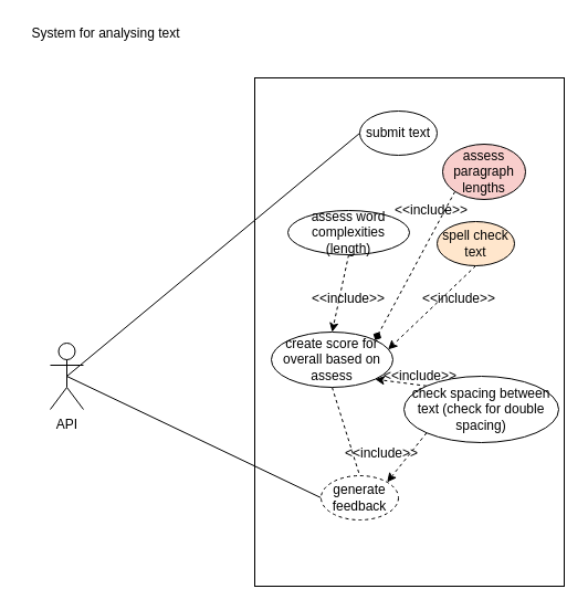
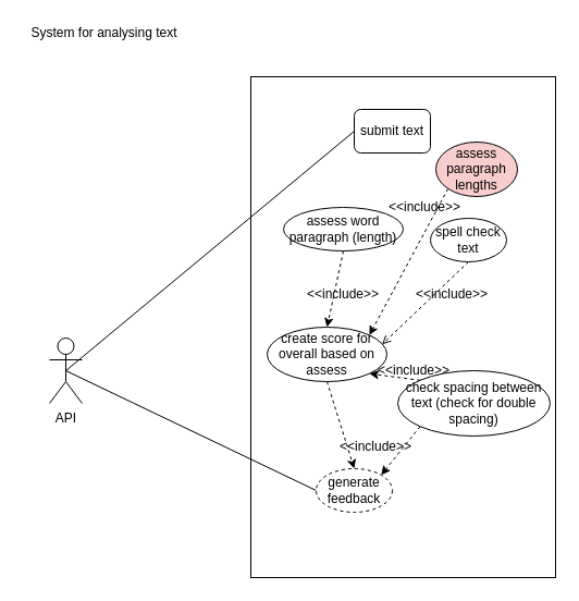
  <mxCell id="0" />
  <mxCell id="1" parent="0" />
  <mxCell id="2" value="" style="rounded=0;whiteSpace=wrap;html=1;" parent="1" vertex="1"><mxGeometry x="230" y="70" width="280" height="460" as="geometry" /></mxCell>
  <mxCell id="3" style="rounded=0;orthogonalLoop=1;jettySize=auto;html=1;exitX=0.5;exitY=0.5;exitDx=0;exitDy=0;exitPerimeter=0;entryX=0;entryY=0.5;entryDx=0;entryDy=0;endArrow=none;endFill=0;" parent="1" source="5" target="6" edge="1"><mxGeometry relative="1" as="geometry" /></mxCell>
  <mxCell id="4" style="edgeStyle=none;rounded=0;orthogonalLoop=1;jettySize=auto;html=1;exitX=0.5;exitY=0.5;exitDx=0;exitDy=0;exitPerimeter=0;entryX=0;entryY=0.5;entryDx=0;entryDy=0;endArrow=none;endFill=0;" parent="1" source="5" target="7" edge="1"><mxGeometry relative="1" as="geometry" /></mxCell>
  <mxCell id="5" value="API" style="shape=umlActor;verticalLabelPosition=bottom;verticalAlign=top;html=1;outlineConnect=0;" parent="1" vertex="1"><mxGeometry x="45" y="310" width="30" height="60" as="geometry" /></mxCell>
- <mxCell id="6" value="submit text" style="ellipse;whiteSpace=wrap;html=1;" parent="1" vertex="1"><mxGeometry x="325" y="100" width="70" height="40" as="geometry" /></mxCell>
+ <mxCell id="6" value="submit text" style="whiteSpace=wrap;html=1;rounded=1;" parent="1" vertex="1"><mxGeometry x="325" y="100" width="70" height="40" as="geometry" /></mxCell>
  <mxCell id="7" value="generate feedback" style="ellipse;whiteSpace=wrap;html=1;dashed=1;" parent="1" vertex="1"><mxGeometry x="290" y="430" width="70" height="40" as="geometry" /></mxCell>
  <mxCell id="8" style="edgeStyle=none;rounded=0;orthogonalLoop=1;jettySize=auto;html=1;exitX=0.5;exitY=1;exitDx=0;exitDy=0;entryX=0.5;entryY=0;entryDx=0;entryDy=0;dashed=1;endArrow=classic;endFill=1;" parent="1" source="9" target="11" edge="1"><mxGeometry relative="1" as="geometry" /></mxCell>
- <mxCell id="9" value="assess word complexities (length)" style="ellipse;whiteSpace=wrap;html=1;" parent="1" vertex="1"><mxGeometry x="260" y="190" width="110" height="40" as="geometry" /></mxCell>
- <mxCell id="10" style="edgeStyle=none;rounded=0;orthogonalLoop=1;jettySize=auto;html=1;exitX=0.5;exitY=1;exitDx=0;exitDy=0;entryX=0.5;entryY=0;entryDx=0;entryDy=0;endArrow=none;endFill=1;dashed=1;" parent="1" source="11" target="7" edge="1"><mxGeometry relative="1" as="geometry" /></mxCell>
+ <mxCell id="9" value="assess word paragraph (length)" style="ellipse;whiteSpace=wrap;html=1;" parent="1" vertex="1"><mxGeometry x="260" y="190" width="110" height="40" as="geometry" /></mxCell>
+ <mxCell id="10" style="edgeStyle=none;rounded=0;orthogonalLoop=1;jettySize=auto;html=1;exitX=0.5;exitY=1;exitDx=0;exitDy=0;entryX=0.5;entryY=0;entryDx=0;entryDy=0;endArrow=classic;endFill=1;dashed=1;" parent="1" source="11" target="7" edge="1"><mxGeometry relative="1" as="geometry" /></mxCell>
  <mxCell id="11" value="create score for overall based on assess" style="ellipse;whiteSpace=wrap;html=1;" parent="1" vertex="1"><mxGeometry x="245" y="300" width="110" height="50" as="geometry" /></mxCell>
  <mxCell id="12" value="&amp;lt;&amp;lt;include&amp;gt;&amp;gt;" style="text;html=1;strokeColor=none;fillColor=none;align=center;verticalAlign=middle;whiteSpace=wrap;rounded=0;" parent="1" vertex="1"><mxGeometry x="325" y="400" width="40" height="20" as="geometry" /></mxCell>
  <mxCell id="13" value="&amp;lt;&amp;lt;include&amp;gt;&amp;gt;" style="text;html=1;strokeColor=none;fillColor=none;align=center;verticalAlign=middle;whiteSpace=wrap;rounded=0;" parent="1" vertex="1"><mxGeometry x="295" y="260" width="40" height="20" as="geometry" /></mxCell>
  <mxCell id="14" style="edgeStyle=none;rounded=0;orthogonalLoop=1;jettySize=auto;html=1;exitX=0;exitY=1;exitDx=0;exitDy=0;entryX=1;entryY=0;entryDx=0;entryDy=0;endArrow=classic;endFill=1;dashed=1;" parent="1" source="16" target="7" edge="1"><mxGeometry relative="1" as="geometry" /></mxCell>
  <mxCell id="15" style="edgeStyle=none;rounded=0;orthogonalLoop=1;jettySize=auto;html=1;exitX=0;exitY=0;exitDx=0;exitDy=0;entryX=1;entryY=1;entryDx=0;entryDy=0;endArrow=classic;endFill=1;dashed=1;" parent="1" source="16" target="11" edge="1"><mxGeometry relative="1" as="geometry" /></mxCell>
  <mxCell id="16" value="check spacing between text (check for double spacing)" style="ellipse;whiteSpace=wrap;html=1;" parent="1" vertex="1"><mxGeometry x="365" y="340" width="140" height="60" as="geometry" /></mxCell>
  <mxCell id="17" style="edgeStyle=none;rounded=0;orthogonalLoop=1;jettySize=auto;html=1;exitX=0.5;exitY=1;exitDx=0;exitDy=0;endArrow=none;endFill=0;" parent="1" source="16" target="16" edge="1"><mxGeometry relative="1" as="geometry" /></mxCell>
  <mxCell id="18" value="System for analysing text" style="text;html=1;align=center;verticalAlign=middle;resizable=0;points=[];autosize=1;" parent="1" vertex="1"><mxGeometry x="20" y="20" width="150" height="20" as="geometry" /></mxCell>
  <mxCell id="19" value="&amp;lt;&amp;lt;include&amp;gt;&amp;gt;" style="text;html=1;strokeColor=none;fillColor=none;align=center;verticalAlign=middle;whiteSpace=wrap;rounded=0;" parent="1" vertex="1"><mxGeometry x="360" y="330" width="40" height="20" as="geometry" /></mxCell>
- <mxCell id="20" style="rounded=0;orthogonalLoop=1;jettySize=auto;html=1;exitX=0.5;exitY=1;exitDx=0;exitDy=0;entryX=0.96;entryY=0.316;entryDx=0;entryDy=0;entryPerimeter=0;dashed=1;" parent="1" source="21" target="11" edge="1"><mxGeometry relative="1" as="geometry" /></mxCell>
- <mxCell id="21" value="spell check text" style="ellipse;whiteSpace=wrap;html=1;fillColor=#ffe6cc;" parent="1" vertex="1"><mxGeometry x="395" y="200" width="70" height="40" as="geometry" /></mxCell>
+ <mxCell id="20" style="rounded=0;orthogonalLoop=1;jettySize=auto;html=1;exitX=0.5;exitY=1;exitDx=0;exitDy=0;entryX=0.96;entryY=0.316;entryDx=0;entryDy=0;entryPerimeter=0;dashed=1;endArrow=open;" parent="1" source="21" target="11" edge="1"><mxGeometry relative="1" as="geometry" /></mxCell>
+ <mxCell id="21" value="spell check text" style="ellipse;whiteSpace=wrap;html=1;" parent="1" vertex="1"><mxGeometry x="395" y="200" width="70" height="40" as="geometry" /></mxCell>
  <mxCell id="22" value="&amp;lt;&amp;lt;include&amp;gt;&amp;gt;" style="text;html=1;strokeColor=none;fillColor=none;align=center;verticalAlign=middle;whiteSpace=wrap;rounded=0;" parent="1" vertex="1"><mxGeometry x="395" y="260" width="40" height="20" as="geometry" /></mxCell>
- <mxCell id="23" style="rounded=0;orthogonalLoop=1;jettySize=auto;html=1;exitX=0;exitY=1;exitDx=0;exitDy=0;entryX=1;entryY=0;entryDx=0;entryDy=0;dashed=1;endArrow=diamond;" edge="1" parent="1" source="24" target="11"><mxGeometry relative="1" as="geometry" /></mxCell>
+ <mxCell id="23" style="rounded=0;orthogonalLoop=1;jettySize=auto;html=1;exitX=0;exitY=1;exitDx=0;exitDy=0;entryX=1;entryY=0;entryDx=0;entryDy=0;dashed=1;" edge="1" parent="1" source="24" target="11"><mxGeometry relative="1" as="geometry" /></mxCell>
  <mxCell id="24" value="assess paragraph lengths" style="ellipse;whiteSpace=wrap;html=1;fillColor=#f8cecc;" vertex="1" parent="1"><mxGeometry x="400" y="130" width="75" height="50" as="geometry" /></mxCell>
  <mxCell id="25" value="&amp;lt;&amp;lt;include&amp;gt;&amp;gt;" style="text;html=1;strokeColor=none;fillColor=none;align=center;verticalAlign=middle;whiteSpace=wrap;rounded=0;" vertex="1" parent="1"><mxGeometry x="370" y="180" width="40" height="20" as="geometry" /></mxCell>
